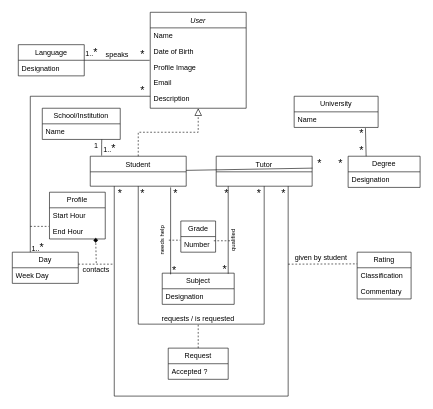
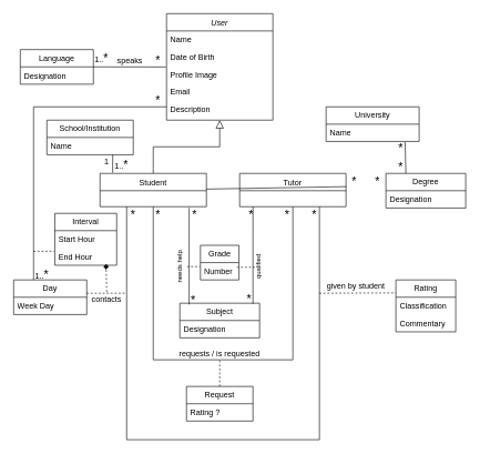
  <mxCell id="0" />
  <mxCell id="1" parent="0" />
  <mxCell id="2" value="User" style="swimlane;fontStyle=2;align=center;verticalAlign=top;childLayout=stackLayout;horizontal=1;startSize=26;horizontalStack=0;resizeParent=1;resizeLast=0;collapsible=1;marginBottom=0;rounded=0;shadow=0;strokeWidth=1;" parent="1" vertex="1"><mxGeometry x="250" y="20" width="160" height="160" as="geometry"><mxRectangle x="230" y="140" width="160" height="26" as="alternateBounds" /></mxGeometry></mxCell>
  <mxCell id="3" value="Name" style="text;align=left;verticalAlign=top;spacingLeft=4;spacingRight=4;overflow=hidden;rotatable=0;points=[[0,0.5],[1,0.5]];portConstraint=eastwest;" parent="2" vertex="1"><mxGeometry y="26" width="160" height="26" as="geometry" /></mxCell>
  <mxCell id="4" value="Date of Birth" style="text;align=left;verticalAlign=top;spacingLeft=4;spacingRight=4;overflow=hidden;rotatable=0;points=[[0,0.5],[1,0.5]];portConstraint=eastwest;rounded=0;shadow=0;html=0;" parent="2" vertex="1"><mxGeometry y="52" width="160" height="26" as="geometry" /></mxCell>
  <mxCell id="5" value="Profile Image" style="text;align=left;verticalAlign=top;spacingLeft=4;spacingRight=4;overflow=hidden;rotatable=0;points=[[0,0.5],[1,0.5]];portConstraint=eastwest;rounded=0;shadow=0;html=0;" parent="2" vertex="1"><mxGeometry y="78" width="160" height="26" as="geometry" /></mxCell>
  <mxCell id="6" value="Email" style="text;strokeColor=none;fillColor=none;align=left;verticalAlign=top;spacingLeft=4;spacingRight=4;overflow=hidden;rotatable=0;points=[[0,0.5],[1,0.5]];portConstraint=eastwest;whiteSpace=wrap;html=1;" parent="2" vertex="1"><mxGeometry y="104" width="160" height="26" as="geometry" /></mxCell>
  <mxCell id="7" value="Description" style="text;strokeColor=none;fillColor=none;align=left;verticalAlign=top;spacingLeft=4;spacingRight=4;overflow=hidden;rotatable=0;points=[[0,0.5],[1,0.5]];portConstraint=eastwest;whiteSpace=wrap;html=1;" parent="2" vertex="1"><mxGeometry y="130" width="160" height="26" as="geometry" /></mxCell>
  <mxCell id="8" value="Student" style="swimlane;fontStyle=0;align=center;verticalAlign=top;childLayout=stackLayout;horizontal=1;startSize=26;horizontalStack=0;resizeParent=1;resizeLast=0;collapsible=1;marginBottom=0;rounded=0;shadow=0;strokeWidth=1;" parent="1" vertex="1"><mxGeometry x="150" y="260" width="160" height="50" as="geometry"><mxRectangle x="130" y="380" width="160" height="26" as="alternateBounds" /></mxGeometry></mxCell>
- <mxCell id="9" value="" style="endArrow=block;endSize=10;endFill=0;shadow=0;strokeWidth=1;rounded=0;curved=0;edgeStyle=elbowEdgeStyle;elbow=vertical;dashed=1;" parent="1" source="8" target="2" edge="1"><mxGeometry width="160" relative="1" as="geometry"><mxPoint x="230" y="103" as="sourcePoint" /><mxPoint x="230" y="103" as="targetPoint" /></mxGeometry></mxCell>
+ <mxCell id="9" value="" style="endArrow=block;endSize=10;endFill=0;shadow=0;strokeWidth=1;rounded=0;curved=0;edgeStyle=elbowEdgeStyle;elbow=vertical;" parent="1" source="8" target="2" edge="1"><mxGeometry width="160" relative="1" as="geometry"><mxPoint x="230" y="103" as="sourcePoint" /><mxPoint x="230" y="103" as="targetPoint" /></mxGeometry></mxCell>
  <mxCell id="10" value="Tutor" style="swimlane;fontStyle=0;align=center;verticalAlign=top;childLayout=stackLayout;horizontal=1;startSize=26;horizontalStack=0;resizeParent=1;resizeLast=0;collapsible=1;marginBottom=0;rounded=0;shadow=0;strokeWidth=1;" parent="1" vertex="1"><mxGeometry x="360" y="260" width="160" height="50" as="geometry"><mxRectangle x="340" y="380" width="170" height="26" as="alternateBounds" /></mxGeometry></mxCell>
  <mxCell id="11" value="Subject" style="swimlane;fontStyle=0;childLayout=stackLayout;horizontal=1;startSize=26;fillColor=none;horizontalStack=0;resizeParent=1;resizeParentMax=0;resizeLast=0;collapsible=1;marginBottom=0;whiteSpace=wrap;html=1;" parent="1" vertex="1"><mxGeometry x="270" y="455" width="120" height="52" as="geometry" /></mxCell>
  <mxCell id="12" value="Designation" style="text;strokeColor=none;fillColor=none;align=left;verticalAlign=top;spacingLeft=4;spacingRight=4;overflow=hidden;rotatable=0;points=[[0,0.5],[1,0.5]];portConstraint=eastwest;whiteSpace=wrap;html=1;" parent="11" vertex="1"><mxGeometry y="26" width="120" height="26" as="geometry" /></mxCell>
  <mxCell id="13" value="" style="endArrow=none;html=1;rounded=0;entryX=0.25;entryY=0;entryDx=0;entryDy=0;" parent="1" edge="1"><mxGeometry width="50" height="50" relative="1" as="geometry"><mxPoint x="284" y="312" as="sourcePoint" /><mxPoint x="284" y="457" as="targetPoint" /></mxGeometry></mxCell>
  <mxCell id="14" value="" style="endArrow=none;html=1;rounded=0;exitX=0.833;exitY=0.019;exitDx=0;exitDy=0;exitPerimeter=0;" parent="1" edge="1"><mxGeometry width="50" height="50" relative="1" as="geometry"><mxPoint x="380" y="455.988" as="sourcePoint" /><mxPoint x="380.04" y="310" as="targetPoint" /></mxGeometry></mxCell>
  <mxCell id="15" value="Language" style="swimlane;fontStyle=0;childLayout=stackLayout;horizontal=1;startSize=26;fillColor=none;horizontalStack=0;resizeParent=1;resizeParentMax=0;resizeLast=0;collapsible=1;marginBottom=0;whiteSpace=wrap;html=1;" parent="1" vertex="1"><mxGeometry y="74" width="110" height="52" as="geometry" x="30" /></mxCell>
  <mxCell id="16" value="Designation" style="text;strokeColor=none;fillColor=none;align=left;verticalAlign=top;spacingLeft=4;spacingRight=4;overflow=hidden;rotatable=0;points=[[0,0.5],[1,0.5]];portConstraint=eastwest;whiteSpace=wrap;html=1;" parent="15" vertex="1"><mxGeometry y="26" width="110" height="26" as="geometry" /></mxCell>
  <mxCell id="17" value="" style="endArrow=none;html=1;rounded=0;entryX=-0.006;entryY=0.081;entryDx=0;entryDy=0;entryPerimeter=0;" parent="1" target="5" edge="1"><mxGeometry width="50" height="50" relative="1" as="geometry"><mxPoint x="140" y="100" as="sourcePoint" /><mxPoint x="470" y="280" as="targetPoint" /></mxGeometry></mxCell>
  <mxCell id="18" value="" style="endArrow=none;html=1;rounded=0;entryX=0.25;entryY=1;entryDx=0;entryDy=0;" parent="1" edge="1"><mxGeometry width="50" height="50" relative="1" as="geometry"><mxPoint x="190" y="660" as="sourcePoint" /><mxPoint x="190" y="310" as="targetPoint" /></mxGeometry></mxCell>
  <mxCell id="19" value="" style="endArrow=none;html=1;rounded=0;" parent="1" edge="1"><mxGeometry width="50" height="50" relative="1" as="geometry"><mxPoint x="190" y="660" as="sourcePoint" /><mxPoint x="480" y="660" as="targetPoint" /></mxGeometry></mxCell>
  <mxCell id="20" value="" style="endArrow=none;html=1;rounded=0;" parent="1" edge="1"><mxGeometry width="50" height="50" relative="1" as="geometry"><mxPoint x="480" y="660" as="sourcePoint" /><mxPoint x="480" y="310" as="targetPoint" /></mxGeometry></mxCell>
  <mxCell id="21" value="" style="endArrow=none;dashed=1;html=1;rounded=0;entryX=0;entryY=0.25;entryDx=0;entryDy=0;" parent="1" target="22" edge="1"><mxGeometry width="50" height="50" relative="1" as="geometry"><mxPoint x="480" y="440" as="sourcePoint" /><mxPoint x="550" y="440" as="targetPoint" /></mxGeometry></mxCell>
  <mxCell id="22" value="Rating" style="swimlane;fontStyle=0;childLayout=stackLayout;horizontal=1;startSize=26;fillColor=none;horizontalStack=0;resizeParent=1;resizeParentMax=0;resizeLast=0;collapsible=1;marginBottom=0;whiteSpace=wrap;html=1;" parent="1" vertex="1"><mxGeometry x="595" y="420" width="90" height="78" as="geometry" /></mxCell>
  <mxCell id="23" value="Classification" style="text;strokeColor=none;fillColor=none;align=left;verticalAlign=top;spacingLeft=4;spacingRight=4;overflow=hidden;rotatable=0;points=[[0,0.5],[1,0.5]];portConstraint=eastwest;whiteSpace=wrap;html=1;" parent="22" vertex="1"><mxGeometry y="26" width="90" height="26" as="geometry" /></mxCell>
  <mxCell id="24" value="Commentary" style="text;strokeColor=none;fillColor=none;align=left;verticalAlign=top;spacingLeft=4;spacingRight=4;overflow=hidden;rotatable=0;points=[[0,0.5],[1,0.5]];portConstraint=eastwest;whiteSpace=wrap;html=1;" parent="22" vertex="1"><mxGeometry y="52" width="90" height="26" as="geometry" /></mxCell>
  <mxCell id="25" value="Day" style="swimlane;fontStyle=0;childLayout=stackLayout;horizontal=1;startSize=26;fillColor=none;horizontalStack=0;resizeParent=1;resizeParentMax=0;resizeLast=0;collapsible=1;marginBottom=0;whiteSpace=wrap;html=1;" parent="1" vertex="1"><mxGeometry x="20" y="420" width="110" height="52" as="geometry" /></mxCell>
  <mxCell id="26" value="Week Day&amp;nbsp;" style="text;strokeColor=none;fillColor=none;align=left;verticalAlign=top;spacingLeft=4;spacingRight=4;overflow=hidden;rotatable=0;points=[[0,0.5],[1,0.5]];portConstraint=eastwest;whiteSpace=wrap;html=1;" parent="25" vertex="1"><mxGeometry y="26" width="110" height="26" as="geometry" /></mxCell>
- <mxCell id="27" value="Profile" style="swimlane;fontStyle=0;childLayout=stackLayout;horizontal=1;startSize=26;fillColor=none;horizontalStack=0;resizeParent=1;resizeParentMax=0;resizeLast=0;collapsible=1;marginBottom=0;whiteSpace=wrap;html=1;" parent="1" vertex="1"><mxGeometry x="82" y="320" width="93" height="78" as="geometry" /></mxCell>
+ <mxCell id="27" value="Interval" style="swimlane;fontStyle=0;childLayout=stackLayout;horizontal=1;startSize=26;fillColor=none;horizontalStack=0;resizeParent=1;resizeParentMax=0;resizeLast=0;collapsible=1;marginBottom=0;whiteSpace=wrap;html=1;" parent="1" vertex="1"><mxGeometry x="82" y="320" width="93" height="78" as="geometry" /></mxCell>
  <mxCell id="28" value="Start Hour" style="text;strokeColor=none;fillColor=none;align=left;verticalAlign=top;spacingLeft=4;spacingRight=4;overflow=hidden;rotatable=0;points=[[0,0.5],[1,0.5]];portConstraint=eastwest;whiteSpace=wrap;html=1;" parent="27" vertex="1"><mxGeometry y="26" width="93" height="26" as="geometry" /></mxCell>
  <mxCell id="29" value="End Hour" style="text;strokeColor=none;fillColor=none;align=left;verticalAlign=top;spacingLeft=4;spacingRight=4;overflow=hidden;rotatable=0;points=[[0,0.5],[1,0.5]];portConstraint=eastwest;whiteSpace=wrap;html=1;" parent="27" vertex="1"><mxGeometry y="52" width="93" height="26" as="geometry" /></mxCell>
  <mxCell id="30" value="" style="endArrow=none;dashed=1;html=1;rounded=0;" parent="1" edge="1"><mxGeometry width="50" height="50" relative="1" as="geometry"><mxPoint x="130" y="440" as="sourcePoint" /><mxPoint x="190" y="440" as="targetPoint" /></mxGeometry></mxCell>
  <mxCell id="31" value="" style="endArrow=none;html=1;rounded=0;exitX=0.443;exitY=0.003;exitDx=0;exitDy=0;exitPerimeter=0;" parent="1" edge="1"><mxGeometry width="50" height="50" relative="1" as="geometry"><mxPoint x="50" y="419.996" as="sourcePoint" /><mxPoint x="50" y="160" as="targetPoint" /></mxGeometry></mxCell>
  <mxCell id="32" value="" style="endArrow=none;html=1;rounded=0;entryX=0;entryY=0.385;entryDx=0;entryDy=0;entryPerimeter=0;" parent="1" target="7" edge="1"><mxGeometry width="50" height="50" relative="1" as="geometry"><mxPoint x="50" y="160" as="sourcePoint" /><mxPoint x="240" y="170" as="targetPoint" /></mxGeometry></mxCell>
  <mxCell id="33" value="" style="endArrow=none;html=1;rounded=0;entryX=0.5;entryY=1;entryDx=0;entryDy=0;" parent="1" target="10" edge="1"><mxGeometry width="50" height="50" relative="1" as="geometry"><mxPoint x="440" y="540" as="sourcePoint" /><mxPoint x="250" y="330" as="targetPoint" /></mxGeometry></mxCell>
  <mxCell id="34" value="" style="endArrow=none;html=1;rounded=0;entryX=0.5;entryY=1;entryDx=0;entryDy=0;" parent="1" target="8" edge="1"><mxGeometry width="50" height="50" relative="1" as="geometry"><mxPoint x="230" y="540" as="sourcePoint" /><mxPoint x="250" y="330" as="targetPoint" /></mxGeometry></mxCell>
  <mxCell id="35" value="" style="endArrow=none;html=1;rounded=0;" parent="1" edge="1"><mxGeometry width="50" height="50" relative="1" as="geometry"><mxPoint x="230" y="540" as="sourcePoint" /><mxPoint x="440" y="540" as="targetPoint" /></mxGeometry></mxCell>
  <mxCell id="36" value="Request" style="swimlane;fontStyle=0;childLayout=stackLayout;horizontal=1;startSize=26;fillColor=none;horizontalStack=0;resizeParent=1;resizeParentMax=0;resizeLast=0;collapsible=1;marginBottom=0;whiteSpace=wrap;html=1;" parent="1" vertex="1"><mxGeometry x="280" y="580" width="100" height="52" as="geometry" /></mxCell>
- <mxCell id="37" value="Accepted ?" style="text;strokeColor=none;fillColor=none;align=left;verticalAlign=top;spacingLeft=4;spacingRight=4;overflow=hidden;rotatable=0;points=[[0,0.5],[1,0.5]];portConstraint=eastwest;whiteSpace=wrap;html=1;" parent="36" vertex="1"><mxGeometry y="26" width="100" height="26" as="geometry" /></mxCell>
+ <mxCell id="37" value="Rating ?" style="text;strokeColor=none;fillColor=none;align=left;verticalAlign=top;spacingLeft=4;spacingRight=4;overflow=hidden;rotatable=0;points=[[0,0.5],[1,0.5]];portConstraint=eastwest;whiteSpace=wrap;html=1;" parent="36" vertex="1"><mxGeometry y="26" width="100" height="26" as="geometry" /></mxCell>
  <mxCell id="38" value="" style="endArrow=none;dashed=1;html=1;rounded=0;exitX=0.5;exitY=0;exitDx=0;exitDy=0;" parent="1" source="36" edge="1"><mxGeometry width="50" height="50" relative="1" as="geometry"><mxPoint x="200" y="380" as="sourcePoint" /><mxPoint x="330" y="540" as="targetPoint" /></mxGeometry></mxCell>
  <mxCell id="39" value="School/Institution" style="swimlane;fontStyle=0;childLayout=stackLayout;horizontal=1;startSize=26;fillColor=none;horizontalStack=0;resizeParent=1;resizeParentMax=0;resizeLast=0;collapsible=1;marginBottom=0;whiteSpace=wrap;html=1;" parent="1" vertex="1"><mxGeometry x="70" y="180" width="130" height="52" as="geometry" /></mxCell>
  <mxCell id="40" value="Name" style="text;strokeColor=none;fillColor=none;align=left;verticalAlign=top;spacingLeft=4;spacingRight=4;overflow=hidden;rotatable=0;points=[[0,0.5],[1,0.5]];portConstraint=eastwest;whiteSpace=wrap;html=1;" parent="39" vertex="1"><mxGeometry y="26" width="130" height="26" as="geometry" /></mxCell>
  <mxCell id="41" value="" style="endArrow=none;html=1;rounded=0;entryX=0.763;entryY=1;entryDx=0;entryDy=0;entryPerimeter=0;" parent="1" target="40" edge="1"><mxGeometry width="50" height="50" relative="1" as="geometry"><mxPoint x="169" y="259" as="sourcePoint" /><mxPoint x="250" y="330" as="targetPoint" /><Array as="points"><mxPoint x="169" y="240" /></Array></mxGeometry></mxCell>
  <mxCell id="42" value="Degree" style="swimlane;fontStyle=0;childLayout=stackLayout;horizontal=1;startSize=26;fillColor=none;horizontalStack=0;resizeParent=1;resizeParentMax=0;resizeLast=0;collapsible=1;marginBottom=0;whiteSpace=wrap;html=1;" parent="1" vertex="1"><mxGeometry x="580" y="260" width="120" height="52" as="geometry" /></mxCell>
  <mxCell id="43" value="Designation" style="text;strokeColor=none;fillColor=none;align=left;verticalAlign=top;spacingLeft=4;spacingRight=4;overflow=hidden;rotatable=0;points=[[0,0.5],[1,0.5]];portConstraint=eastwest;whiteSpace=wrap;html=1;" parent="42" vertex="1"><mxGeometry y="26" width="120" height="26" as="geometry" /></mxCell>
  <mxCell id="44" value="" style="endArrow=none;html=1;rounded=0;exitX=1.003;exitY=0.397;exitDx=0;exitDy=0;exitPerimeter=0;" parent="1" source="10" target="8" edge="1"><mxGeometry width="50" height="50" relative="1" as="geometry"><mxPoint x="520" y="300" as="sourcePoint" /><mxPoint x="250" y="330" as="targetPoint" /></mxGeometry></mxCell>
  <mxCell id="45" value="University" style="swimlane;fontStyle=0;childLayout=stackLayout;horizontal=1;startSize=26;fillColor=none;horizontalStack=0;resizeParent=1;resizeParentMax=0;resizeLast=0;collapsible=1;marginBottom=0;whiteSpace=wrap;html=1;" parent="1" vertex="1"><mxGeometry x="490" y="160" width="140" height="52" as="geometry" /></mxCell>
  <mxCell id="46" value="Name" style="text;strokeColor=none;fillColor=none;align=left;verticalAlign=top;spacingLeft=4;spacingRight=4;overflow=hidden;rotatable=0;points=[[0,0.5],[1,0.5]];portConstraint=eastwest;whiteSpace=wrap;html=1;" parent="45" vertex="1"><mxGeometry y="26" width="140" height="26" as="geometry" /></mxCell>
  <mxCell id="47" value="" style="endArrow=none;html=1;rounded=0;exitX=0.25;exitY=0;exitDx=0;exitDy=0;entryX=0.849;entryY=1.045;entryDx=0;entryDy=0;entryPerimeter=0;" parent="1" source="42" target="46" edge="1"><mxGeometry width="50" height="50" relative="1" as="geometry"><mxPoint x="200" y="380" as="sourcePoint" /><mxPoint x="610" y="220" as="targetPoint" /></mxGeometry></mxCell>
  <mxCell id="48" value="1" style="text;html=1;align=center;verticalAlign=middle;whiteSpace=wrap;rounded=0;" parent="1" vertex="1"><mxGeometry x="150" y="232" width="20" height="20" as="geometry" /></mxCell>
  <mxCell id="49" value="&lt;font style=&quot;font-size: 18px;&quot;&gt;*&lt;/font&gt;" style="text;html=1;align=center;verticalAlign=middle;whiteSpace=wrap;rounded=0;" parent="1" vertex="1"><mxGeometry x="225" y="80" width="25" height="22" as="geometry" /></mxCell>
  <mxCell id="50" value="&lt;font style=&quot;font-size: 12px;&quot;&gt;1..&lt;/font&gt;&lt;font style=&quot;font-size: 18px;&quot;&gt;*&lt;/font&gt;" style="text;html=1;align=center;verticalAlign=middle;whiteSpace=wrap;rounded=0;" parent="1" vertex="1"><mxGeometry x="140" y="80" width="25" height="16" as="geometry" /></mxCell>
  <mxCell id="51" value="&lt;font style=&quot;font-size: 18px;&quot;&gt;*&lt;/font&gt;" style="text;html=1;align=center;verticalAlign=middle;whiteSpace=wrap;rounded=0;" parent="1" vertex="1"><mxGeometry x="590" y="212" width="25" height="22" as="geometry" /></mxCell>
  <mxCell id="52" value="&lt;font style=&quot;font-size: 18px;&quot;&gt;*&lt;/font&gt;" style="text;html=1;align=center;verticalAlign=middle;whiteSpace=wrap;rounded=0;" parent="1" vertex="1"><mxGeometry x="590" y="240" width="25" height="22" as="geometry" /></mxCell>
  <mxCell id="53" value="&lt;font style=&quot;font-size: 18px;&quot;&gt;*&lt;/font&gt;" style="text;html=1;align=center;verticalAlign=middle;whiteSpace=wrap;rounded=0;" parent="1" vertex="1"><mxGeometry x="278" y="440" width="25" height="22" as="geometry" /></mxCell>
  <mxCell id="54" value="&lt;font style=&quot;font-size: 18px;&quot;&gt;*&lt;/font&gt;" style="text;html=1;align=center;verticalAlign=middle;whiteSpace=wrap;rounded=0;" parent="1" vertex="1"><mxGeometry x="280" y="312" width="25" height="22" as="geometry" /></mxCell>
  <mxCell id="55" value="&lt;font style=&quot;font-size: 18px;&quot;&gt;*&lt;/font&gt;" style="text;html=1;align=center;verticalAlign=middle;whiteSpace=wrap;rounded=0;" parent="1" vertex="1"><mxGeometry x="365" y="312" width="25" height="22" as="geometry" /></mxCell>
  <mxCell id="56" value="&lt;font style=&quot;font-size: 18px;&quot;&gt;*&lt;/font&gt;" style="text;html=1;align=center;verticalAlign=middle;whiteSpace=wrap;rounded=0;" parent="1" vertex="1"><mxGeometry x="362" y="438" width="25" height="22" as="geometry" /></mxCell>
  <mxCell id="57" value="&lt;font style=&quot;font-size: 18px;&quot;&gt;*&lt;/font&gt;" style="text;html=1;align=center;verticalAlign=middle;whiteSpace=wrap;rounded=0;" parent="1" vertex="1"><mxGeometry x="419" y="312" width="25" height="22" as="geometry" /></mxCell>
  <mxCell id="58" value="&lt;font style=&quot;font-size: 18px;&quot;&gt;*&lt;/font&gt;" style="text;html=1;align=center;verticalAlign=middle;whiteSpace=wrap;rounded=0;" parent="1" vertex="1"><mxGeometry x="460" y="312" width="25" height="22" as="geometry" /></mxCell>
  <mxCell id="59" value="&lt;font style=&quot;font-size: 18px;&quot;&gt;*&lt;/font&gt;" style="text;html=1;align=center;verticalAlign=middle;whiteSpace=wrap;rounded=0;" parent="1" vertex="1"><mxGeometry x="190" y="312" width="20" height="22" as="geometry" /></mxCell>
  <mxCell id="60" value="&lt;font style=&quot;font-size: 18px;&quot;&gt;*&lt;/font&gt;" style="text;html=1;align=center;verticalAlign=middle;whiteSpace=wrap;rounded=0;" parent="1" vertex="1"><mxGeometry x="225" y="312" width="25" height="22" as="geometry" /></mxCell>
  <mxCell id="61" value="&lt;font style=&quot;font-size: 12px;&quot;&gt;1..&lt;/font&gt;&lt;font style=&quot;font-size: 18px;&quot;&gt;*&lt;/font&gt;" style="text;html=1;align=center;verticalAlign=middle;whiteSpace=wrap;rounded=0;" parent="1" vertex="1"><mxGeometry x="170" y="240" width="25" height="16" as="geometry" /></mxCell>
  <mxCell id="62" value="&lt;font style=&quot;font-size: 12px;&quot;&gt;1..&lt;/font&gt;&lt;font style=&quot;font-size: 18px;&quot;&gt;*&lt;/font&gt;" style="text;html=1;align=center;verticalAlign=middle;whiteSpace=wrap;rounded=0;" parent="1" vertex="1"><mxGeometry x="50" y="404" width="25" height="16" as="geometry" /></mxCell>
  <mxCell id="63" value="&lt;font style=&quot;font-size: 18px;&quot;&gt;*&lt;/font&gt;" style="text;html=1;align=center;verticalAlign=middle;whiteSpace=wrap;rounded=0;" parent="1" vertex="1"><mxGeometry x="225" y="140" width="25" height="22" as="geometry" /></mxCell>
  <mxCell id="64" value="speaks" style="text;html=1;align=center;verticalAlign=middle;whiteSpace=wrap;rounded=0;" parent="1" vertex="1"><mxGeometry x="120" y="80.5" width="150" height="21" as="geometry" /></mxCell>
  <mxCell id="65" value="requests / is requested" style="text;html=1;align=center;verticalAlign=middle;whiteSpace=wrap;rounded=0;" parent="1" vertex="1"><mxGeometry x="255" y="520" width="150" height="21" as="geometry" /></mxCell>
  <mxCell id="66" value="contacts" style="text;html=1;align=center;verticalAlign=middle;whiteSpace=wrap;rounded=0;" parent="1" vertex="1"><mxGeometry x="130" y="438" width="60" height="21" as="geometry" /></mxCell>
  <mxCell id="67" value="&lt;font style=&quot;font-size: 10px;&quot;&gt;needs help&lt;/font&gt;" style="text;html=1;align=center;verticalAlign=middle;whiteSpace=wrap;rounded=0;rotation=-90;" parent="1" vertex="1"><mxGeometry x="195" y="389" width="150" height="22" as="geometry" /></mxCell>
  <mxCell id="68" value="&lt;span style=&quot;font-size: 10px;&quot;&gt;qualified&lt;/span&gt;" style="text;html=1;align=center;verticalAlign=middle;whiteSpace=wrap;rounded=0;rotation=-90;" parent="1" vertex="1"><mxGeometry x="310" y="384.75" width="155" height="30.5" as="geometry" /></mxCell>
  <mxCell id="69" value="given by student" style="text;html=1;align=center;verticalAlign=middle;whiteSpace=wrap;rounded=0;" parent="1" vertex="1"><mxGeometry x="480" y="420" width="110" height="20" as="geometry" /></mxCell>
  <mxCell id="70" value="&lt;font style=&quot;font-size: 18px;&quot;&gt;*&lt;/font&gt;" style="text;html=1;align=center;verticalAlign=middle;whiteSpace=wrap;rounded=0;" parent="1" vertex="1"><mxGeometry x="555" y="262" width="25" height="22" as="geometry" /></mxCell>
  <mxCell id="71" value="&lt;font style=&quot;font-size: 18px;&quot;&gt;*&lt;/font&gt;" style="text;html=1;align=center;verticalAlign=middle;whiteSpace=wrap;rounded=0;" parent="1" vertex="1"><mxGeometry x="520" y="262" width="25" height="22" as="geometry" /></mxCell>
  <mxCell id="72" value="" style="endArrow=diamond;dashed=1;html=1;rounded=0;exitX=0.5;exitY=0;exitDx=0;exitDy=0;entryX=0.828;entryY=0.923;entryDx=0;entryDy=0;entryPerimeter=0;" edge="1" parent="1" source="66" target="29"><mxGeometry width="50" height="50" relative="1" as="geometry"><mxPoint x="164" y="438" as="sourcePoint" /><mxPoint x="156" y="399" as="targetPoint" /></mxGeometry></mxCell>
  <mxCell id="73" value="" style="endArrow=none;dashed=1;html=1;rounded=0;" edge="1" parent="1"><mxGeometry width="50" height="50" relative="1" as="geometry"><mxPoint x="50" y="377" as="sourcePoint" /><mxPoint x="81" y="377" as="targetPoint" /></mxGeometry></mxCell>
  <mxCell id="74" value="" style="endArrow=none;dashed=1;html=1;rounded=0;entryX=-0.017;entryY=0.231;entryDx=0;entryDy=0;entryPerimeter=0;" edge="1" parent="1" target="76"><mxGeometry width="50" height="50" relative="1" as="geometry"><mxPoint x="281" y="400" as="sourcePoint" /><mxPoint x="380" y="400" as="targetPoint" /></mxGeometry></mxCell>
  <mxCell id="75" value="Grade" style="swimlane;fontStyle=0;childLayout=stackLayout;horizontal=1;startSize=26;fillColor=none;horizontalStack=0;resizeParent=1;resizeParentMax=0;resizeLast=0;collapsible=1;marginBottom=0;whiteSpace=wrap;html=1;" parent="1" vertex="1"><mxGeometry x="301" y="368" width="58" height="52" as="geometry" /></mxCell>
  <mxCell id="76" value="Number" style="text;strokeColor=none;fillColor=none;align=left;verticalAlign=top;spacingLeft=4;spacingRight=4;overflow=hidden;rotatable=0;points=[[0,0.5],[1,0.5]];portConstraint=eastwest;whiteSpace=wrap;html=1;" parent="75" vertex="1"><mxGeometry y="26" width="58" height="26" as="geometry" /></mxCell>
  <mxCell id="77" value="" style="endArrow=none;dashed=1;html=1;rounded=0;exitX=0.948;exitY=0.269;exitDx=0;exitDy=0;exitPerimeter=0;" edge="1" parent="1" source="76"><mxGeometry width="50" height="50" relative="1" as="geometry"><mxPoint x="333" y="409" as="sourcePoint" /><mxPoint x="383" y="401" as="targetPoint" /></mxGeometry></mxCell>
